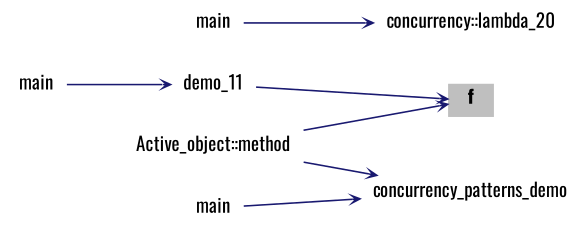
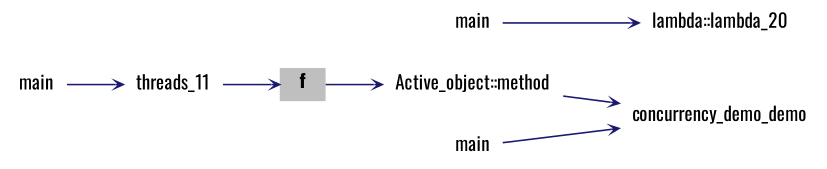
  digraph {
    fontname=Oswald
    rankdir=RL
    node [color=black fontname=Oswald fontsize=12 shape=plaintext]
    edge [arrowhead=open arrowsize=0.5 arrowtail=open color=midnightblue dir=back fontname=Oswald fontsize=15 labelfontsize=15 style=solid]
    n1 [fillcolor=grey75 fontcolor=black height=0.2 label=<<b>f</b>> style=filled width=0.4]
    n2 [height=0.2 label="Active_object::method" width=0.4]
-   n3 [height=0.2 label=demo_11 width=0.4]
-   n4 [height=0.2 label="concurrency::lambda_20" width=0.4]
+   n3 [height=0.2 label=threads_11 width=0.4]
+   n4 [height=0.2 label="lambda::lambda_20" width=0.4]
    n5 [height=0.2 label=main width=0.4]
    n6 [height=0.2 label=main width=0.4]
-   n7 [height=0.2 label=concurrency_patterns_demo width=0.4]
+   n7 [height=0.2 label=concurrency_demo_demo width=0.4]
    n8 [height=0.2 label=main width=0.4]
-   n1 -> n2
+   n2 -> n1
    n1 -> n3
    n3 -> n6
    n4 -> n5
    n7 -> n2
    n7 -> n8
  }
